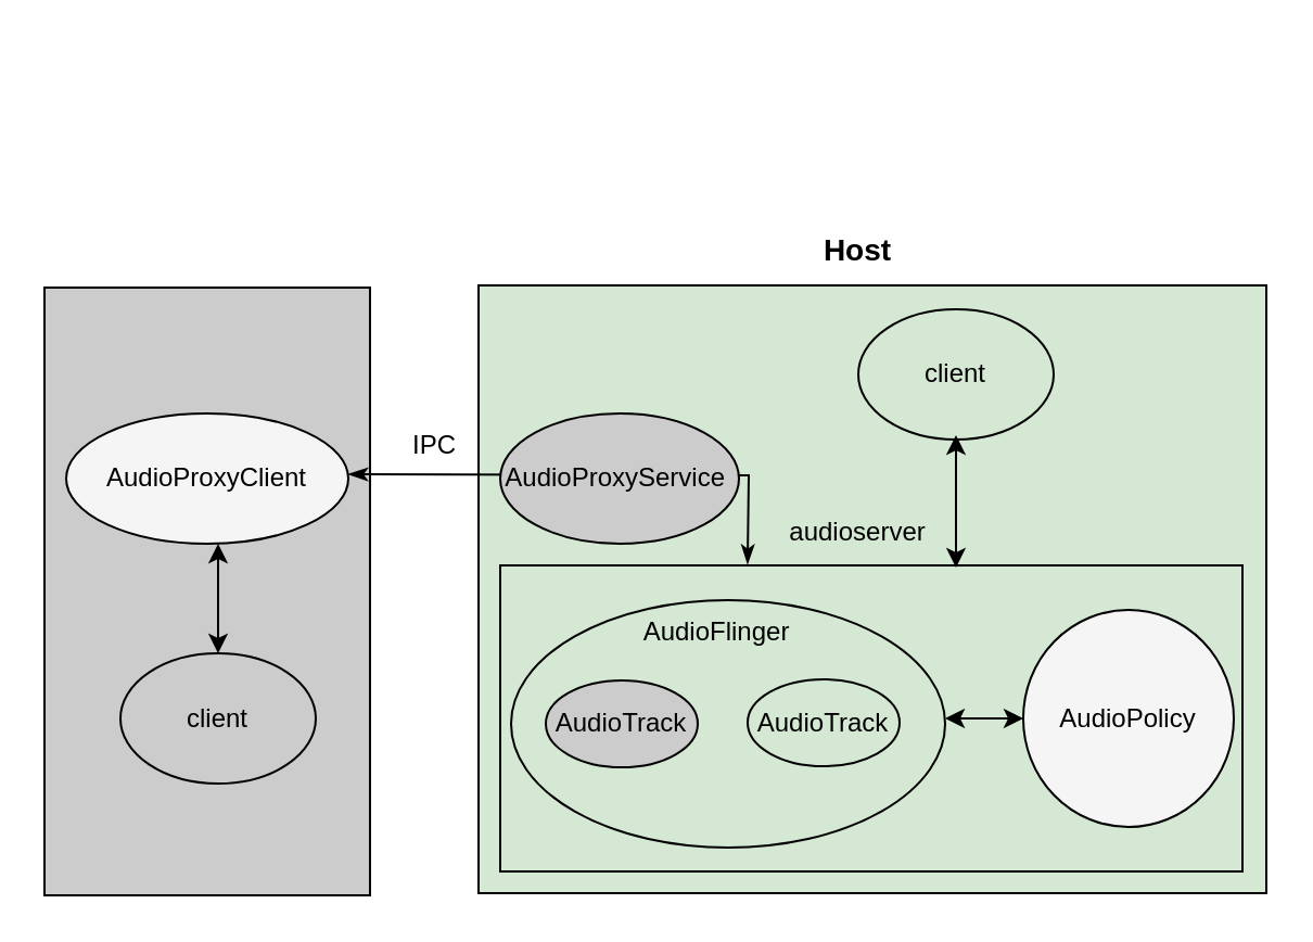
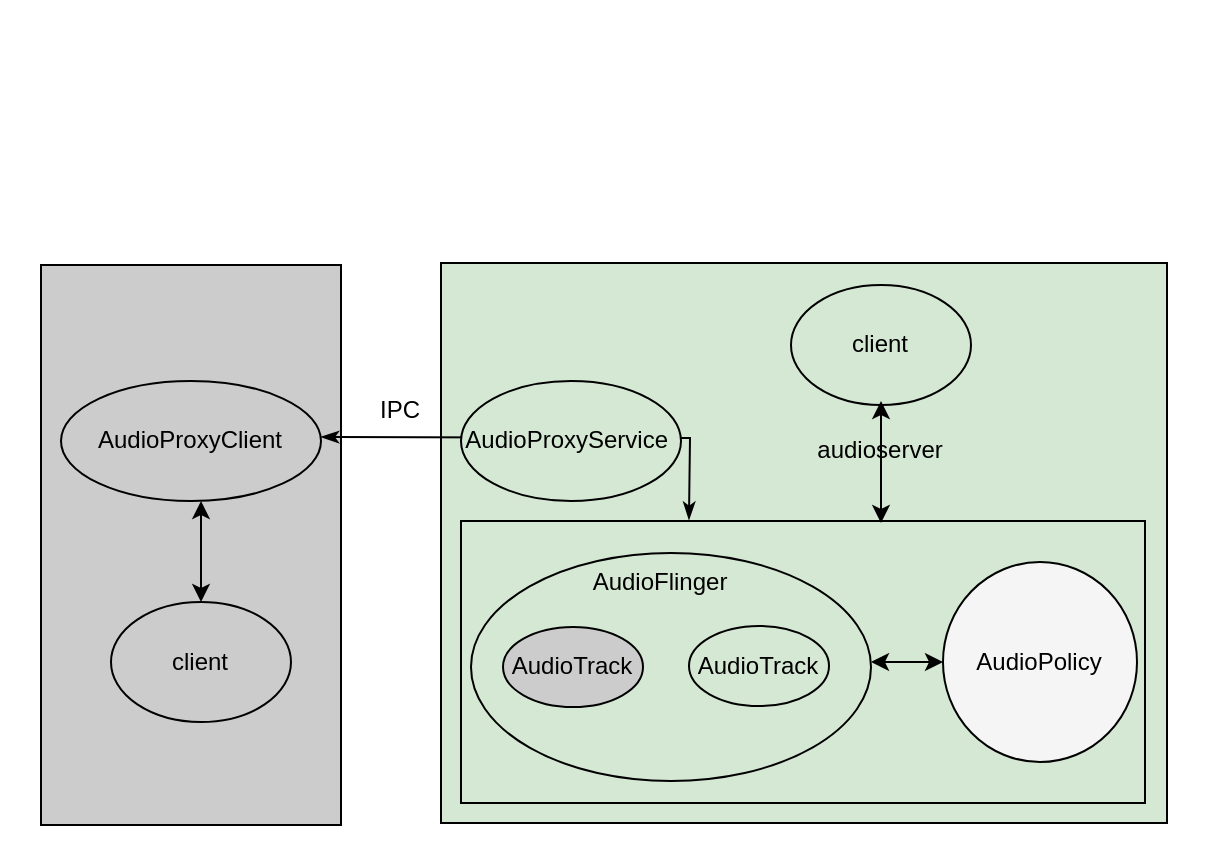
  <mxCell id="0" />
  <mxCell id="1" parent="0" />
  <mxCell id="2" value="" style="rounded=0;whiteSpace=wrap;html=1;fillColor=#D5E8D4;" vertex="1" parent="1"><mxGeometry x="220" y="131" width="363" height="280" as="geometry" /></mxCell>
  <mxCell id="3" value="" style="rounded=0;whiteSpace=wrap;html=1;fillColor=#CCCCCC;" vertex="1" parent="1"><mxGeometry x="20" y="132" width="150" height="280" as="geometry" /></mxCell>
- <mxCell id="4" value="&lt;font style=&quot;font-size: 14px;&quot;&gt;&lt;b&gt;Host&lt;/b&gt;&lt;/font&gt;" style="text;html=1;align=center;verticalAlign=middle;whiteSpace=wrap;rounded=0;" vertex="1" parent="1"><mxGeometry x="365" y="100" width="60" height="30" as="geometry" /></mxCell>
  <mxCell id="5" value="client" style="ellipse;whiteSpace=wrap;html=1;fillColor=#CCCCCC;" vertex="1" parent="1"><mxGeometry x="55" y="300.5" width="90" height="60" as="geometry" /></mxCell>
  <mxCell id="6" value="client" style="ellipse;whiteSpace=wrap;html=1;fillColor=#D5E8D4;" vertex="1" parent="1"><mxGeometry x="395" y="142" width="90" height="60" as="geometry" /></mxCell>
  <mxCell id="7" value="" style="rounded=0;whiteSpace=wrap;html=1;fillColor=#D5E8D4;" vertex="1" parent="1"><mxGeometry x="230" y="260" width="342" height="141" as="geometry" /></mxCell>
- <mxCell id="8" value="audioserver" style="text;html=1;align=center;verticalAlign=middle;whiteSpace=wrap;rounded=0;" vertex="1" parent="1"><mxGeometry x="365" y="230" width="60" height="30" as="geometry" /></mxCell>
+ <mxCell id="8" value="audioserver" style="text;html=1;align=center;verticalAlign=middle;whiteSpace=wrap;rounded=0;" vertex="1" parent="1"><mxGeometry x="410" y="210" width="60" height="30" as="geometry" /></mxCell>
  <mxCell id="9" value="" style="ellipse;whiteSpace=wrap;html=1;fillColor=#D5E8D4;" vertex="1" parent="1"><mxGeometry x="235" y="276" width="200" height="114" as="geometry" /></mxCell>
  <mxCell id="10" value="AudioPolicy" style="ellipse;whiteSpace=wrap;html=1;fillColor=#f5f5f5;" vertex="1" parent="1"><mxGeometry x="471" y="280.5" width="97" height="100" as="geometry" /></mxCell>
  <mxCell id="11" value="" style="endArrow=classic;startArrow=classic;html=1;rounded=0;" edge="1" parent="1"><mxGeometry width="50" height="50" relative="1" as="geometry"><mxPoint x="440" y="261" as="sourcePoint" /><mxPoint x="440" y="200" as="targetPoint" /></mxGeometry></mxCell>
  <mxCell id="12" value="" style="endArrow=classicThin;html=1;rounded=0;exitX=1;exitY=0.5;exitDx=0;exitDy=0;entryX=0.123;entryY=0.004;entryDx=0;entryDy=0;entryPerimeter=0;strokeColor=default;edgeStyle=orthogonalEdgeStyle;jumpStyle=line;targetPerimeterSpacing=0;flowAnimation=0;shadow=0;startArrow=classicThin;startFill=1;endFill=1;" edge="1" parent="1"><mxGeometry width="50" height="50" relative="1" as="geometry"><mxPoint x="160" y="218" as="sourcePoint" /><mxPoint x="343.98" y="259.36" as="targetPoint" /></mxGeometry></mxCell>
  <mxCell id="13" value="" style="endArrow=none;html=1;rounded=0;shape=link;strokeColor=none;" edge="1" parent="1"><mxGeometry width="50" height="50" relative="1" as="geometry"><mxPoint x="60" y="70" as="sourcePoint" /><mxPoint x="110" y="20" as="targetPoint" /></mxGeometry></mxCell>
  <mxCell id="14" value="IPC" style="text;html=1;align=center;verticalAlign=middle;whiteSpace=wrap;rounded=0;" vertex="1" parent="1"><mxGeometry x="170" y="190" width="60" height="30" as="geometry" /></mxCell>
  <mxCell id="15" value="AudioTrack" style="ellipse;whiteSpace=wrap;html=1;fillColor=#CCCCCC;" vertex="1" parent="1"><mxGeometry x="251" y="313" width="70" height="40" as="geometry" /></mxCell>
  <mxCell id="16" value="AudioTrack" style="ellipse;whiteSpace=wrap;html=1;fillColor=#D5E8D4;" vertex="1" parent="1"><mxGeometry x="344" y="312.5" width="70" height="40" as="geometry" /></mxCell>
  <mxCell id="17" value="AudioFlinger" style="text;html=1;align=center;verticalAlign=middle;whiteSpace=wrap;rounded=0;" vertex="1" parent="1"><mxGeometry x="300" y="276" width="60" height="30" as="geometry" /></mxCell>
  <mxCell id="18" value="" style="endArrow=classic;startArrow=classic;html=1;rounded=0;" edge="1" parent="1" target="10"><mxGeometry width="50" height="50" relative="1" as="geometry"><mxPoint x="435" y="330.5" as="sourcePoint" /><mxPoint x="486" y="411" as="targetPoint" /></mxGeometry></mxCell>
- <mxCell id="19" value="AudioProxyClient" style="ellipse;whiteSpace=wrap;html=1;fillColor=#f5f5f5;" vertex="1" parent="1"><mxGeometry x="30" y="190" width="130" height="60" as="geometry" /></mxCell>
+ <mxCell id="19" value="AudioProxyClient" style="ellipse;whiteSpace=wrap;html=1;fillColor=#CCCCCC;" vertex="1" parent="1"><mxGeometry x="30" y="190" width="130" height="60" as="geometry" /></mxCell>
  <mxCell id="20" value="" style="endArrow=classic;startArrow=classic;html=1;rounded=0;exitX=0.5;exitY=0;exitDx=0;exitDy=0;" edge="1" parent="1" source="5"><mxGeometry width="50" height="50" relative="1" as="geometry"><mxPoint x="50" y="300" as="sourcePoint" /><mxPoint x="100" y="250" as="targetPoint" /></mxGeometry></mxCell>
- <mxCell id="21" value="&lt;div&gt;&lt;br&gt;&lt;/div&gt;AudioProxyService&amp;nbsp; &amp;nbsp; &amp;nbsp;&amp;nbsp;" style="ellipse;whiteSpace=wrap;html=1;fillColor=#cccccc;" vertex="1" parent="1"><mxGeometry x="230" y="190" width="110" height="60" as="geometry" /></mxCell>
+ <mxCell id="21" value="&lt;div&gt;&lt;br&gt;&lt;/div&gt;AudioProxyService&amp;nbsp; &amp;nbsp; &amp;nbsp;&amp;nbsp;" style="ellipse;whiteSpace=wrap;html=1;fillColor=#D5E8D4;" vertex="1" parent="1"><mxGeometry x="230" y="190" width="110" height="60" as="geometry" /></mxCell>
